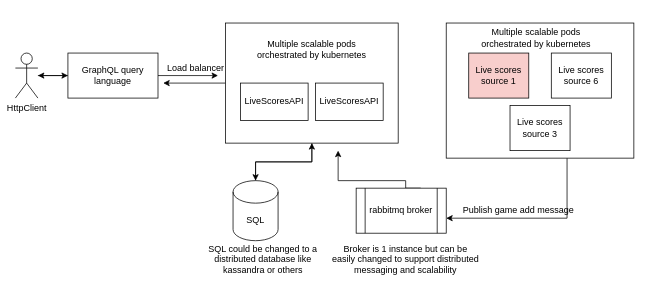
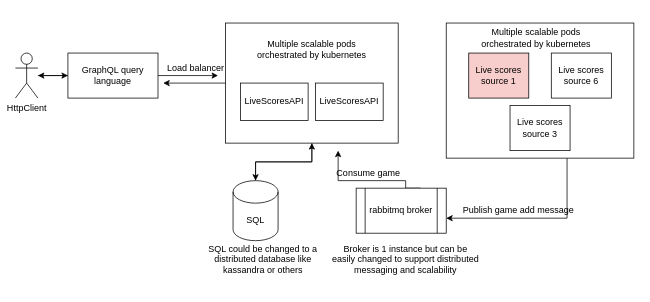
  <mxCell id="0" />
  <mxCell id="1" parent="0" />
  <mxCell id="2" style="edgeStyle=orthogonalEdgeStyle;rounded=0;orthogonalLoop=1;jettySize=auto;html=1;entryX=0.5;entryY=0;entryDx=0;entryDy=0;entryPerimeter=0;" edge="1" parent="1" source="4" target="6"><mxGeometry relative="1" as="geometry" /></mxCell>
  <mxCell id="3" style="edgeStyle=orthogonalEdgeStyle;rounded=0;orthogonalLoop=1;jettySize=auto;html=1;entryX=1.058;entryY=0.667;entryDx=0;entryDy=0;entryPerimeter=0;" edge="1" parent="1" source="4" target="24"><mxGeometry relative="1" as="geometry" /></mxCell>
  <mxCell id="4" value="" style="rounded=0;whiteSpace=wrap;html=1;" vertex="1" parent="1"><mxGeometry x="300" y="30" width="230" height="160" as="geometry" /></mxCell>
  <mxCell id="5" style="edgeStyle=orthogonalEdgeStyle;rounded=0;orthogonalLoop=1;jettySize=auto;html=1;entryX=0.5;entryY=1;entryDx=0;entryDy=0;" edge="1" parent="1" source="6" target="4"><mxGeometry relative="1" as="geometry" /></mxCell>
  <mxCell id="6" value="SQL" style="shape=cylinder3;whiteSpace=wrap;html=1;boundedLbl=1;backgroundOutline=1;size=15;" vertex="1" parent="1"><mxGeometry x="310" y="240" width="60" height="80" as="geometry" /></mxCell>
  <mxCell id="7" style="edgeStyle=orthogonalEdgeStyle;rounded=0;orthogonalLoop=1;jettySize=auto;html=1;" edge="1" parent="1" source="8"><mxGeometry relative="1" as="geometry"><mxPoint x="594" y="290" as="targetPoint" /><Array as="points"><mxPoint x="755" y="290" /></Array></mxGeometry></mxCell>
  <mxCell id="8" value="" style="rounded=0;whiteSpace=wrap;html=1;" vertex="1" parent="1"><mxGeometry x="594" y="30" width="250" height="180" as="geometry" /></mxCell>
  <mxCell id="9" value="Live scores source 1" style="rounded=0;whiteSpace=wrap;html=1;fillColor=#f8cecc;" vertex="1" parent="1"><mxGeometry x="624" y="70" width="80" height="60" as="geometry" /></mxCell>
  <mxCell id="10" value="Live scores source 6" style="rounded=0;whiteSpace=wrap;html=1;" vertex="1" parent="1"><mxGeometry x="734" y="70" width="80" height="60" as="geometry" /></mxCell>
  <mxCell id="11" value="Live scores source 3" style="rounded=0;whiteSpace=wrap;html=1;" vertex="1" parent="1"><mxGeometry x="679" y="140" width="80" height="60" as="geometry" /></mxCell>
  <mxCell id="12" style="edgeStyle=orthogonalEdgeStyle;rounded=0;orthogonalLoop=1;jettySize=auto;html=1;" edge="1" parent="1"><mxGeometry relative="1" as="geometry"><mxPoint x="560" y="250" as="sourcePoint" /><mxPoint x="450" y="200" as="targetPoint" /><Array as="points"><mxPoint x="540" y="250" /><mxPoint x="540" y="240" /><mxPoint x="450" y="240" /></Array></mxGeometry></mxCell>
  <mxCell id="13" value="Publish game add message" style="text;html=1;align=center;verticalAlign=middle;resizable=0;points=[];autosize=1;" vertex="1" parent="1"><mxGeometry x="610" y="270" width="160" height="20" as="geometry" /></mxCell>
  <mxCell id="14" value="LiveScoresAPI" style="rounded=0;whiteSpace=wrap;html=1;" vertex="1" parent="1"><mxGeometry x="320" y="110" width="90" height="50" as="geometry" /></mxCell>
  <mxCell id="15" value="LiveScoresAPI" style="rounded=0;whiteSpace=wrap;html=1;" vertex="1" parent="1"><mxGeometry x="420" y="110" width="90" height="50" as="geometry" /></mxCell>
  <mxCell id="16" value="Multiple scalable pods orchestrated by kubernetes" style="text;html=1;strokeColor=none;fillColor=none;align=center;verticalAlign=middle;whiteSpace=wrap;rounded=0;" vertex="1" parent="1"><mxGeometry x="325" y="40" width="180" height="50" as="geometry" /></mxCell>
+ <mxCell id="17" value="Consume game" style="text;html=1;align=center;verticalAlign=middle;resizable=0;points=[];autosize=1;" vertex="1" parent="1"><mxGeometry x="440" y="220" width="100" height="20" as="geometry" /></mxCell>
  <mxCell id="18" value="Multiple scalable pods orchestrated by kubernetes" style="text;html=1;strokeColor=none;fillColor=none;align=center;verticalAlign=middle;whiteSpace=wrap;rounded=0;" vertex="1" parent="1"><mxGeometry x="624" y="20" width="180" height="60" as="geometry" /></mxCell>
  <mxCell id="19" value="&lt;span&gt;rabbitmq broker&lt;/span&gt;" style="shape=process;whiteSpace=wrap;html=1;backgroundOutline=1;" vertex="1" parent="1"><mxGeometry x="474" y="250" width="120" height="60" as="geometry" /></mxCell>
  <mxCell id="20" style="edgeStyle=orthogonalEdgeStyle;rounded=0;orthogonalLoop=1;jettySize=auto;html=1;entryX=0;entryY=0.5;entryDx=0;entryDy=0;" edge="1" parent="1" source="21" target="24"><mxGeometry relative="1" as="geometry" /></mxCell>
  <mxCell id="21" value="HttpClient" style="shape=umlActor;verticalLabelPosition=bottom;verticalAlign=top;html=1;outlineConnect=0;" vertex="1" parent="1"><mxGeometry x="20" y="70" width="30" height="60" as="geometry" /></mxCell>
  <mxCell id="22" style="edgeStyle=orthogonalEdgeStyle;rounded=0;orthogonalLoop=1;jettySize=auto;html=1;" edge="1" parent="1" source="24"><mxGeometry relative="1" as="geometry"><mxPoint x="290" y="100" as="targetPoint" /></mxGeometry></mxCell>
  <mxCell id="23" style="edgeStyle=orthogonalEdgeStyle;rounded=0;orthogonalLoop=1;jettySize=auto;html=1;" edge="1" parent="1" source="24" target="21"><mxGeometry relative="1" as="geometry" /></mxCell>
  <mxCell id="24" value="GraphQL query language" style="rounded=0;whiteSpace=wrap;html=1;" vertex="1" parent="1"><mxGeometry x="90" y="70" width="120" height="60" as="geometry" /></mxCell>
  <mxCell id="25" value="Load balancer" style="text;html=1;align=center;verticalAlign=middle;resizable=0;points=[];autosize=1;" vertex="1" parent="1"><mxGeometry x="215" y="80" width="90" height="20" as="geometry" /></mxCell>
  <mxCell id="26" value="SQL could be changed to a distributed database like kassandra or others" style="text;html=1;strokeColor=none;fillColor=none;align=center;verticalAlign=middle;whiteSpace=wrap;rounded=0;" vertex="1" parent="1"><mxGeometry x="260" y="335" width="180" height="20" as="geometry" /></mxCell>
  <mxCell id="27" value="Broker is 1 instance but can be easily changed to support distributed messaging and scalability" style="text;html=1;strokeColor=none;fillColor=none;align=center;verticalAlign=middle;whiteSpace=wrap;rounded=0;" vertex="1" parent="1"><mxGeometry x="440" y="310" width="200" height="70" as="geometry" /></mxCell>
